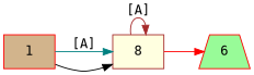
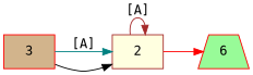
  digraph {
    fontname="DejaVu Sans Mono"
    rankdir=LR
    node [color=red fontname="DejaVu Sans Mono" shape=box style=filled]
    edge [fontname="DejaVu Sans Mono"]
    n1 [fillcolor=palegreen label=6 shape=trapezium]
-   1 [fillcolor=tan]
-   2 [color=brown fillcolor=lightyellow label=8]
+   1 [fillcolor=tan label=3]
+   2 [color=brown fillcolor=lightyellow]
    1 -> 2 [color=teal label="[A]"]
    1 -> 2 [color=black label=" "]
    2 -> n1 [color=red]
    2 -> 2 [color=brown label="[A]"]
  }
